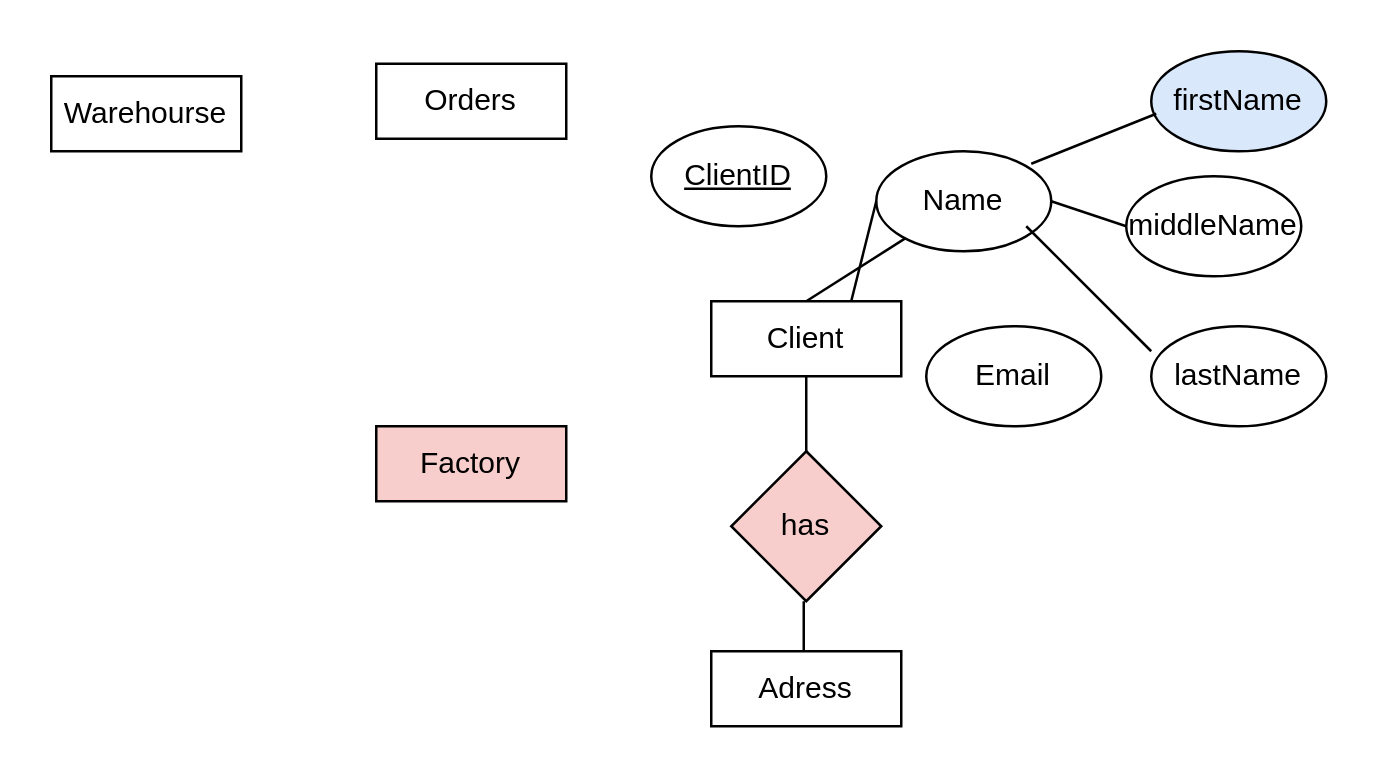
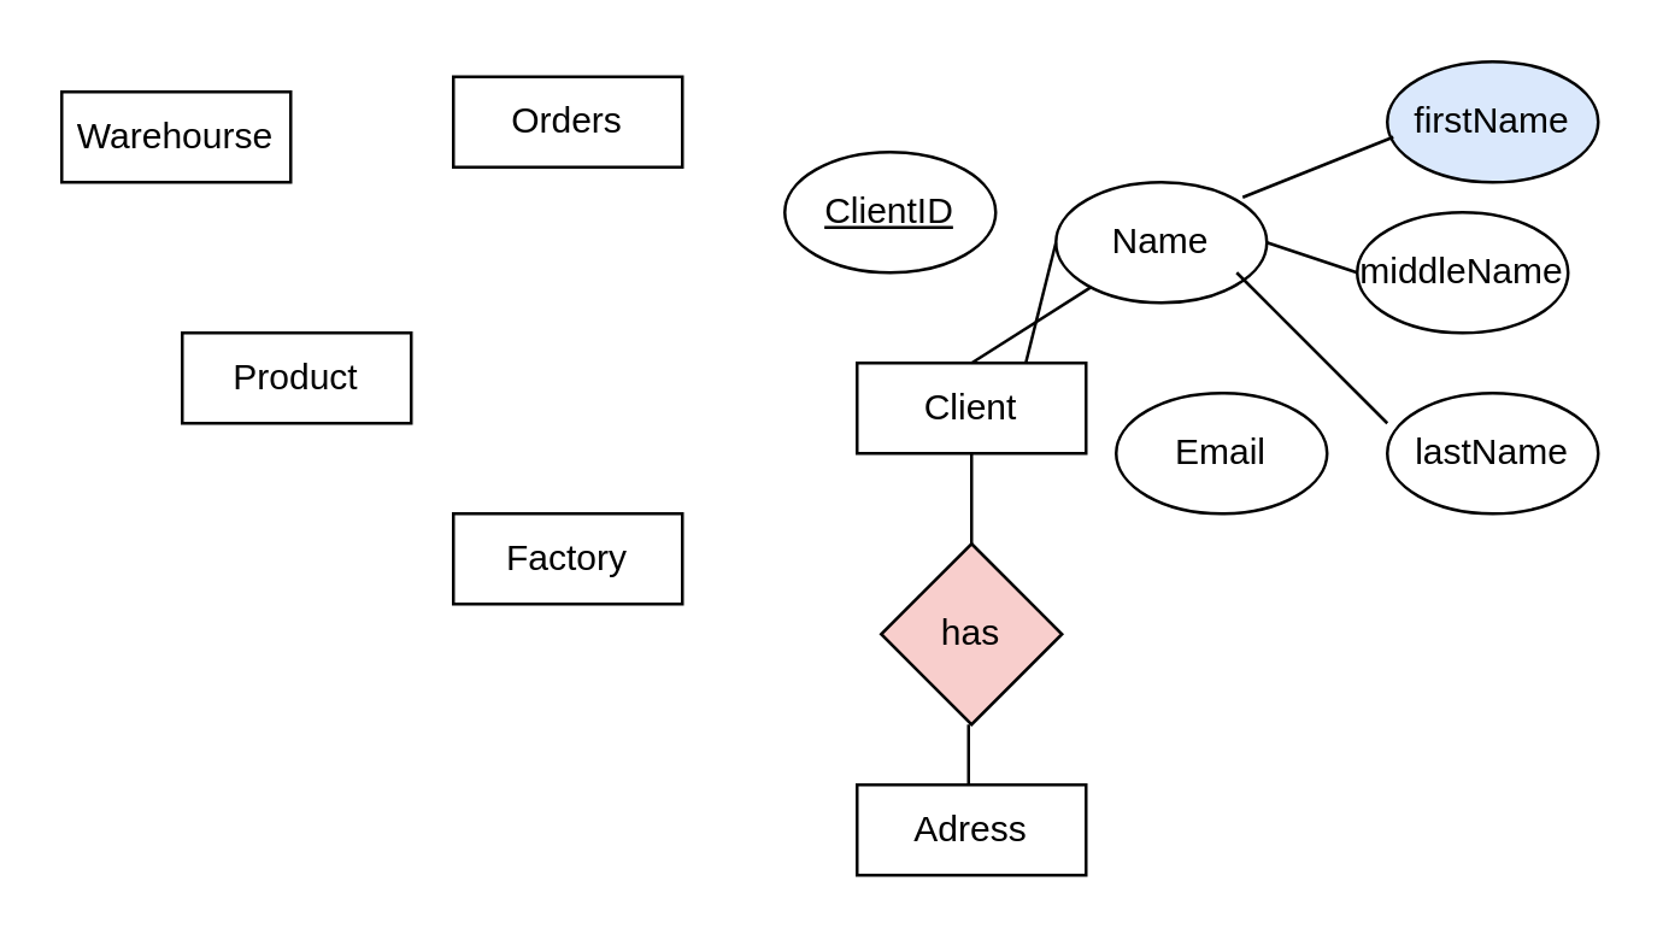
  <mxCell id="0" />
  <mxCell id="1" parent="0" />
  <mxCell id="2" value="Client" style="rounded=0;whiteSpace=wrap;html=1;" vertex="1" parent="1"><mxGeometry x="284" y="120" width="76" height="30" as="geometry" /></mxCell>
  <mxCell id="3" value="Name" style="ellipse;whiteSpace=wrap;html=1;" vertex="1" parent="1"><mxGeometry x="350" y="60" width="70" height="40" as="geometry" /></mxCell>
  <mxCell id="4" value="" style="endArrow=none;html=1;rounded=0;entryX=0;entryY=0.5;entryDx=0;entryDy=0;" edge="1" parent="1" target="3"><mxGeometry width="50" height="50" relative="1" as="geometry"><mxPoint x="340" y="120" as="sourcePoint" /><mxPoint x="390" y="70" as="targetPoint" /></mxGeometry></mxCell>
  <mxCell id="5" value="firstName" style="ellipse;whiteSpace=wrap;html=1;fillColor=#dae8fc;" vertex="1" parent="1"><mxGeometry x="460" y="20" width="70" height="40" as="geometry" /></mxCell>
  <mxCell id="6" value="" style="endArrow=none;html=1;rounded=0;" edge="1" parent="1"><mxGeometry width="50" height="50" relative="1" as="geometry"><mxPoint x="412" y="65" as="sourcePoint" /><mxPoint x="462" y="45" as="targetPoint" /></mxGeometry></mxCell>
  <mxCell id="7" value="middleName" style="ellipse;whiteSpace=wrap;html=1;" vertex="1" parent="1"><mxGeometry x="450" y="70" width="70" height="40" as="geometry" /></mxCell>
  <mxCell id="8" value="" style="endArrow=none;html=1;rounded=0;entryX=0;entryY=0.5;entryDx=0;entryDy=0;exitX=1;exitY=0.5;exitDx=0;exitDy=0;" edge="1" parent="1" source="3" target="7"><mxGeometry width="50" height="50" relative="1" as="geometry"><mxPoint x="422" y="75" as="sourcePoint" /><mxPoint x="472" y="55" as="targetPoint" /></mxGeometry></mxCell>
  <mxCell id="9" value="lastName" style="ellipse;whiteSpace=wrap;html=1;" vertex="1" parent="1"><mxGeometry x="460" y="130" width="70" height="40" as="geometry" /></mxCell>
  <mxCell id="10" value="" style="endArrow=none;html=1;rounded=0;entryX=0;entryY=0.25;entryDx=0;entryDy=0;entryPerimeter=0;" edge="1" parent="1" target="9"><mxGeometry width="50" height="50" relative="1" as="geometry"><mxPoint x="410" y="90" as="sourcePoint" /><mxPoint x="470" y="100" as="targetPoint" /></mxGeometry></mxCell>
  <mxCell id="11" value="&lt;u&gt;ClientID&lt;/u&gt;" style="ellipse;whiteSpace=wrap;html=1;" vertex="1" parent="1"><mxGeometry x="260" y="50" width="70" height="40" as="geometry" /></mxCell>
  <mxCell id="12" value="" style="endArrow=none;html=1;rounded=0;exitX=0.5;exitY=0;exitDx=0;exitDy=0;" edge="1" parent="1" source="2" target="3"><mxGeometry width="50" height="50" relative="1" as="geometry"><mxPoint x="380" y="260" as="sourcePoint" /><mxPoint x="430" y="210" as="targetPoint" /></mxGeometry></mxCell>
  <mxCell id="13" value="Adress" style="rounded=0;whiteSpace=wrap;html=1;" vertex="1" parent="1"><mxGeometry x="284" y="260" width="76" height="30" as="geometry" /></mxCell>
- <mxCell id="14" value="Factory" style="rounded=0;whiteSpace=wrap;html=1;fillColor=#f8cecc;" vertex="1" parent="1"><mxGeometry x="150" y="170" width="76" height="30" as="geometry" /></mxCell>
+ <mxCell id="14" value="Factory" style="rounded=0;whiteSpace=wrap;html=1;" vertex="1" parent="1"><mxGeometry x="150" y="170" width="76" height="30" as="geometry" /></mxCell>
+ <mxCell id="15" value="Product" style="rounded=0;whiteSpace=wrap;html=1;" vertex="1" parent="1"><mxGeometry x="60" y="110" width="76" height="30" as="geometry" /></mxCell>
  <mxCell id="16" value="Orders" style="rounded=0;whiteSpace=wrap;html=1;" vertex="1" parent="1"><mxGeometry x="150" y="25" width="76" height="30" as="geometry" /></mxCell>
  <mxCell id="17" value="Warehourse" style="rounded=0;whiteSpace=wrap;html=1;" vertex="1" parent="1"><mxGeometry x="20" y="30" width="76" height="30" as="geometry" /></mxCell>
  <mxCell id="18" value="has" style="rhombus;whiteSpace=wrap;html=1;fillColor=#f8cecc;" vertex="1" parent="1"><mxGeometry x="292" y="180" width="60" height="60" as="geometry" /></mxCell>
  <mxCell id="19" value="" style="endArrow=none;html=1;rounded=0;entryX=0.5;entryY=1;entryDx=0;entryDy=0;exitX=0.5;exitY=0;exitDx=0;exitDy=0;" edge="1" parent="1" source="18" target="2"><mxGeometry width="50" height="50" relative="1" as="geometry"><mxPoint x="332" y="175" as="sourcePoint" /><mxPoint x="305" y="145" as="targetPoint" /></mxGeometry></mxCell>
  <mxCell id="20" value="" style="endArrow=none;html=1;rounded=0;exitX=0.5;exitY=0;exitDx=0;exitDy=0;" edge="1" parent="1"><mxGeometry width="50" height="50" relative="1" as="geometry"><mxPoint x="321" y="260" as="sourcePoint" /><mxPoint x="321" y="240" as="targetPoint" /></mxGeometry></mxCell>
  <mxCell id="21" value="Email" style="ellipse;whiteSpace=wrap;html=1;" vertex="1" parent="1"><mxGeometry x="370" y="130" width="70" height="40" as="geometry" /></mxCell>
